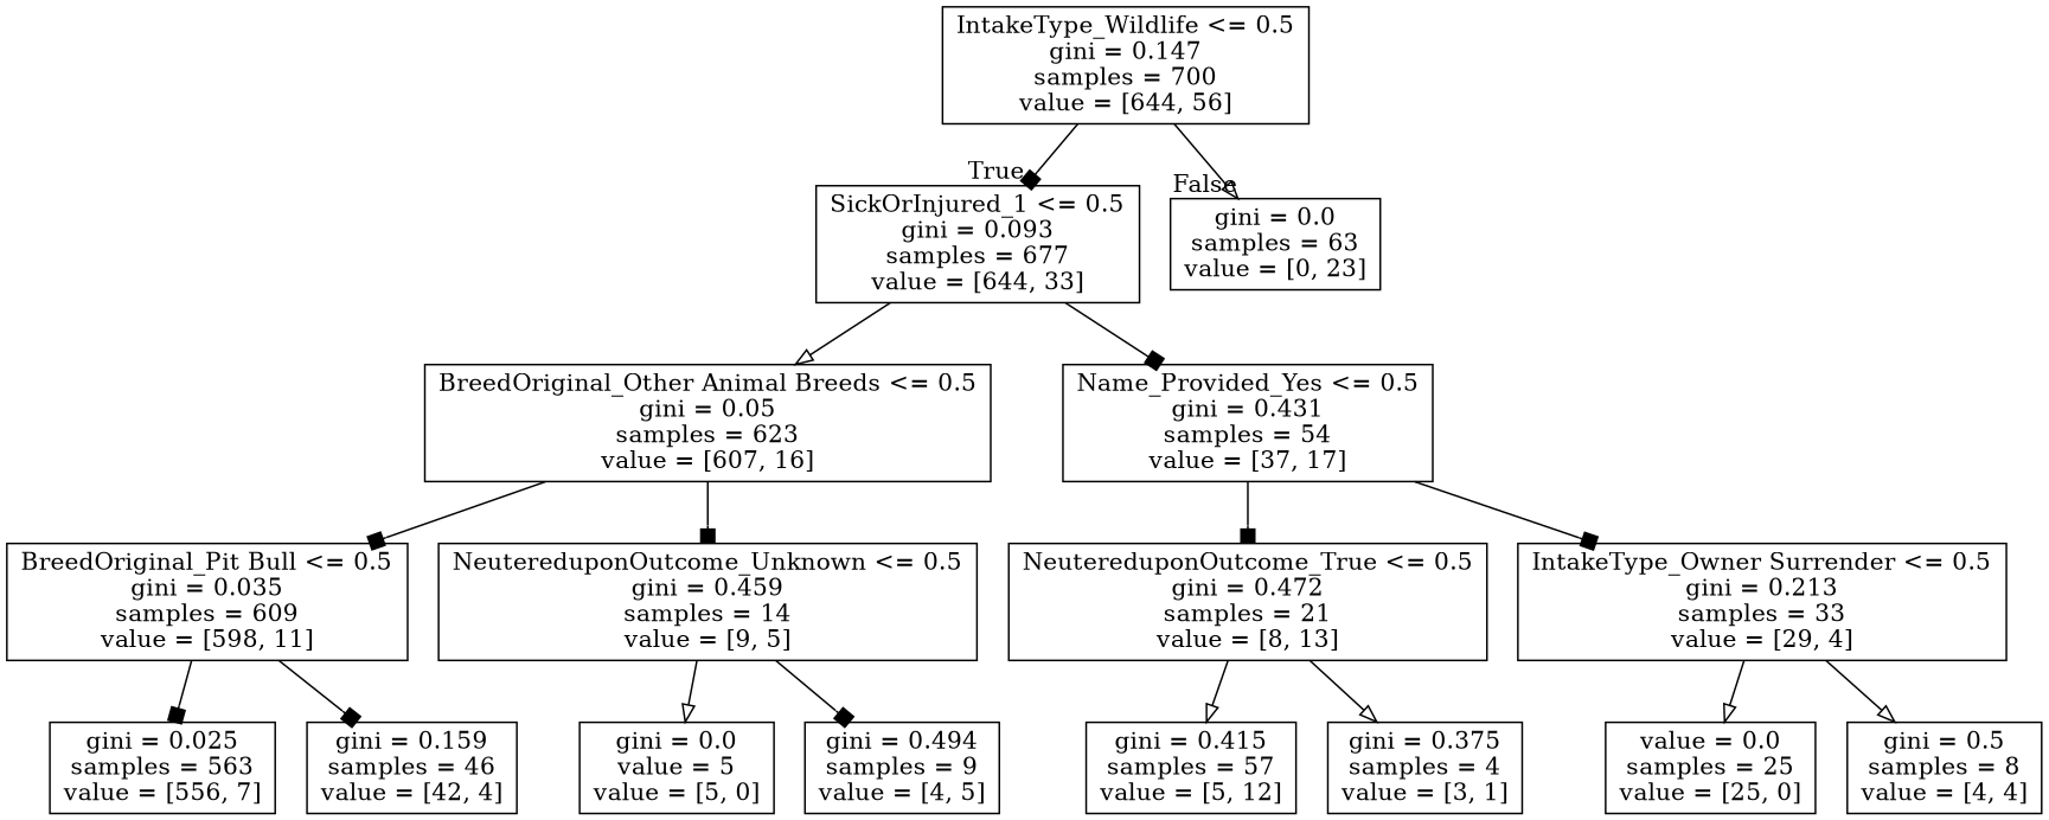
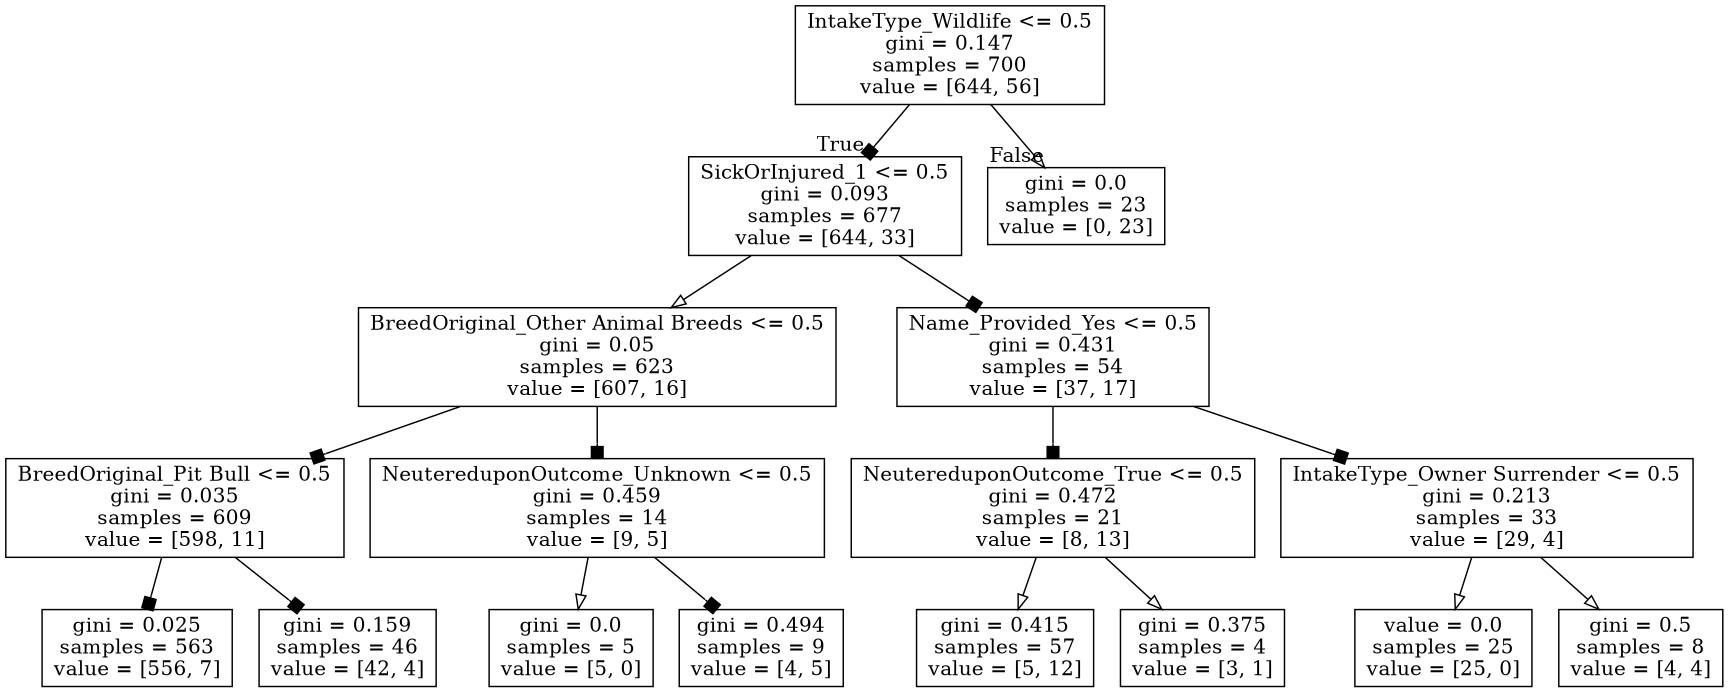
  digraph {
    node [shape=box]
    edge [arrowhead=box]
    n1 [label="IntakeType_Wildlife <= 0.5\ngini = 0.147\nsamples = 700\nvalue = [644, 56]"]
    n2 [label="SickOrInjured_1 <= 0.5\ngini = 0.093\nsamples = 677\nvalue = [644, 33]"]
-   n3 [label="gini = 0.0\nsamples = 63\nvalue = [0, 23]"]
+   n3 [label="gini = 0.0\nsamples = 23\nvalue = [0, 23]"]
    n4 [label="BreedOriginal_Other Animal Breeds <= 0.5\ngini = 0.05\nsamples = 623\nvalue = [607, 16]"]
    n5 [label="Name_Provided_Yes <= 0.5\ngini = 0.431\nsamples = 54\nvalue = [37, 17]"]
    n6 [label="BreedOriginal_Pit Bull <= 0.5\ngini = 0.035\nsamples = 609\nvalue = [598, 11]"]
    n7 [label="NeutereduponOutcome_Unknown <= 0.5\ngini = 0.459\nsamples = 14\nvalue = [9, 5]"]
    n8 [label="NeutereduponOutcome_True <= 0.5\ngini = 0.472\nsamples = 21\nvalue = [8, 13]"]
    n9 [label="IntakeType_Owner Surrender <= 0.5\ngini = 0.213\nsamples = 33\nvalue = [29, 4]"]
    n10 [label="gini = 0.025\nsamples = 563\nvalue = [556, 7]"]
    n11 [label="gini = 0.159\nsamples = 46\nvalue = [42, 4]"]
-   n12 [label="gini = 0.0\nvalue = 5\nvalue = [5, 0]"]
+   n12 [label="gini = 0.0\nsamples = 5\nvalue = [5, 0]"]
    n13 [label="gini = 0.494\nsamples = 9\nvalue = [4, 5]"]
    n14 [label="gini = 0.415\nsamples = 57\nvalue = [5, 12]"]
    n15 [label="gini = 0.375\nsamples = 4\nvalue = [3, 1]"]
    n16 [label="value = 0.0\nsamples = 25\nvalue = [25, 0]"]
    n17 [label="gini = 0.5\nsamples = 8\nvalue = [4, 4]"]
    n1 -> n2 [headlabel=True labelangle=45 labeldistance=2.5]
    n1 -> n3 [arrowhead=onormal headlabel=False labelangle=-45 labeldistance=2.5]
    n2 -> n4 [arrowhead=onormal]
    n2 -> n5
    n4 -> n6
    n4 -> n7
    n5 -> n8
    n5 -> n9
    n6 -> n10
    n6 -> n11
    n7 -> n12 [arrowhead=onormal]
    n7 -> n13
    n8 -> n14 [arrowhead=onormal]
    n8 -> n15 [arrowhead=onormal]
    n9 -> n16 [arrowhead=onormal]
    n9 -> n17 [arrowhead=onormal]
  }
